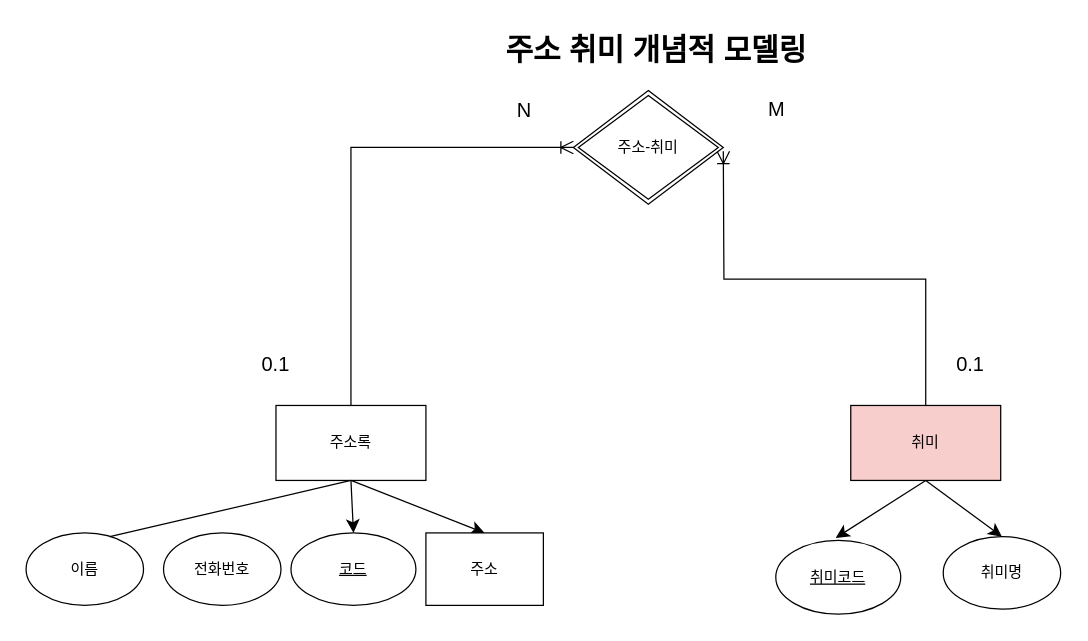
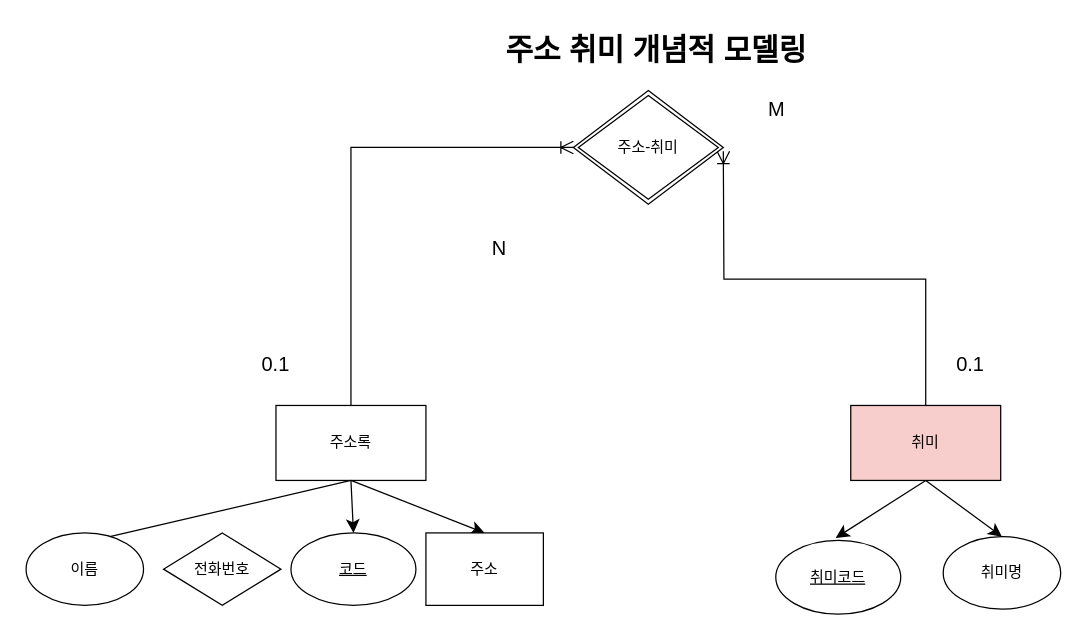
  <mxCell id="0" />
  <mxCell id="1" parent="0" />
  <mxCell id="2" style="edgeStyle=none;curved=1;rounded=0;orthogonalLoop=1;jettySize=auto;html=1;exitX=0.5;exitY=1;exitDx=0;exitDy=0;entryX=0.5;entryY=0;entryDx=0;entryDy=0;fontSize=12;startSize=8;endSize=8;" edge="1" parent="1" source="3" target="7"><mxGeometry relative="1" as="geometry" /></mxCell>
  <mxCell id="3" value="취미" style="rounded=0;whiteSpace=wrap;html=1;fillColor=#f8cecc;" vertex="1" parent="1"><mxGeometry x="680" y="324" width="120" height="60" as="geometry" /></mxCell>
  <mxCell id="4" style="edgeStyle=none;curved=1;rounded=0;orthogonalLoop=1;jettySize=auto;html=1;exitX=0.5;exitY=1;exitDx=0;exitDy=0;entryX=0.5;entryY=0;entryDx=0;entryDy=0;fontSize=12;startSize=8;endSize=8;" edge="1" parent="1" source="6" target="9"><mxGeometry relative="1" as="geometry" /></mxCell>
  <mxCell id="5" style="edgeStyle=none;curved=1;rounded=0;orthogonalLoop=1;jettySize=auto;html=1;exitX=0.5;exitY=1;exitDx=0;exitDy=0;fontSize=12;startSize=8;endSize=8;entryX=0.5;entryY=0;entryDx=0;entryDy=0;" edge="1" parent="1" source="6" target="14"><mxGeometry relative="1" as="geometry"><mxPoint x="-29" y="471" as="targetPoint" /></mxGeometry></mxCell>
  <mxCell id="6" value="주소록" style="rounded=0;whiteSpace=wrap;html=1;" vertex="1" parent="1"><mxGeometry x="220" y="324" width="120" height="60" as="geometry" /></mxCell>
  <mxCell id="7" value="취미명" style="ellipse;whiteSpace=wrap;html=1;" vertex="1" parent="1"><mxGeometry x="754" y="429" width="94" height="58" as="geometry" /></mxCell>
  <mxCell id="8" value="이름" style="ellipse;whiteSpace=wrap;html=1;" vertex="1" parent="1"><mxGeometry x="20" y="426" width="94" height="58" as="geometry" /></mxCell>
  <mxCell id="9" value="주소" style="whiteSpace=wrap;html=1;rounded=0;" vertex="1" parent="1"><mxGeometry x="340" y="426" width="94" height="58" as="geometry" /></mxCell>
- <mxCell id="10" value="전화번호" style="ellipse;whiteSpace=wrap;html=1;" vertex="1" parent="1"><mxGeometry x="130" y="426" width="94" height="58" as="geometry" /></mxCell>
+ <mxCell id="10" value="전화번호" style="rhombus;whiteSpace=wrap;html=1;" vertex="1" parent="1"><mxGeometry x="130" y="426" width="94" height="58" as="geometry" /></mxCell>
  <mxCell id="11" style="edgeStyle=none;curved=1;rounded=0;orthogonalLoop=1;jettySize=auto;html=1;exitX=0.5;exitY=1;exitDx=0;exitDy=0;entryX=0.713;entryY=0.052;entryDx=0;entryDy=0;entryPerimeter=0;fontSize=12;startSize=8;endSize=8;endArrow=none;" edge="1" parent="1" source="6" target="8"><mxGeometry relative="1" as="geometry" /></mxCell>
  <mxCell id="12" style="edgeStyle=none;curved=1;rounded=0;orthogonalLoop=1;jettySize=auto;html=1;exitX=0.5;exitY=1;exitDx=0;exitDy=0;fontSize=12;startSize=8;endSize=8;" edge="1" parent="1" source="3"><mxGeometry relative="1" as="geometry"><mxPoint x="668" y="430" as="targetPoint" /></mxGeometry></mxCell>
  <mxCell id="13" value="" style="edgeStyle=orthogonalEdgeStyle;fontSize=12;html=1;endArrow=ERoneToMany;rounded=0;startSize=8;endSize=8;exitX=0.5;exitY=0;exitDx=0;exitDy=0;entryX=0;entryY=0.5;entryDx=0;entryDy=0;" edge="1" parent="1" source="6" target="17"><mxGeometry width="100" height="100" relative="1" as="geometry"><mxPoint x="271" y="316" as="sourcePoint" /><mxPoint x="485" y="133" as="targetPoint" /></mxGeometry></mxCell>
  <mxCell id="14" value="코드" style="ellipse;whiteSpace=wrap;html=1;align=center;fontStyle=4;" vertex="1" parent="1"><mxGeometry x="232" y="426" width="100" height="58" as="geometry" /></mxCell>
  <mxCell id="15" value="취미코드" style="ellipse;whiteSpace=wrap;html=1;align=center;fontStyle=4;" vertex="1" parent="1"><mxGeometry x="620" y="432" width="100" height="59" as="geometry" /></mxCell>
  <mxCell id="16" value="" style="fontSize=12;html=1;endArrow=ERoneToMany;rounded=0;startSize=8;endSize=8;entryX=1;entryY=0.5;entryDx=0;entryDy=0;exitX=0.5;exitY=0;exitDx=0;exitDy=0;edgeStyle=orthogonalEdgeStyle;" edge="1" parent="1" source="3"><mxGeometry width="100" height="100" relative="1" as="geometry"><mxPoint x="834" y="318" as="sourcePoint" /><mxPoint x="578" y="120.5" as="targetPoint" /></mxGeometry></mxCell>
  <mxCell id="17" value="주소-취미" style="shape=rhombus;double=1;perimeter=rhombusPerimeter;whiteSpace=wrap;html=1;align=center;" vertex="1" parent="1"><mxGeometry x="458" y="72" width="120" height="91" as="geometry" /></mxCell>
  <mxCell id="18" value="주소 취미 개념적 모델링" style="text;strokeColor=none;fillColor=none;html=1;fontSize=24;fontStyle=1;verticalAlign=middle;align=center;" vertex="1" parent="1"><mxGeometry x="389" y="20" width="269" height="40" as="geometry" /></mxCell>
- <mxCell id="19" value="N" style="text;html=1;align=center;verticalAlign=middle;whiteSpace=wrap;rounded=0;fontSize=16;" vertex="1" parent="1"><mxGeometry x="389" y="72.5" width="60" height="30" as="geometry" /></mxCell>
+ <mxCell id="19" value="N" style="text;html=1;align=center;verticalAlign=middle;whiteSpace=wrap;rounded=0;fontSize=16;" vertex="1" parent="1"><mxGeometry x="369" y="182.5" width="60" height="30" as="geometry" /></mxCell>
  <mxCell id="20" value="M" style="text;html=1;align=center;verticalAlign=middle;whiteSpace=wrap;rounded=0;fontSize=16;" vertex="1" parent="1"><mxGeometry x="591" y="72" width="60" height="30" as="geometry" /></mxCell>
  <mxCell id="21" value="0.1" style="text;html=1;align=center;verticalAlign=middle;whiteSpace=wrap;rounded=0;fontSize=16;" vertex="1" parent="1"><mxGeometry x="746" y="276" width="60" height="30" as="geometry" /></mxCell>
  <mxCell id="22" value="0.1" style="text;html=1;align=center;verticalAlign=middle;whiteSpace=wrap;rounded=0;fontSize=16;" vertex="1" parent="1"><mxGeometry x="190" y="276" width="60" height="30" as="geometry" /></mxCell>
